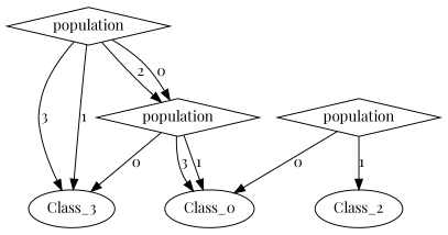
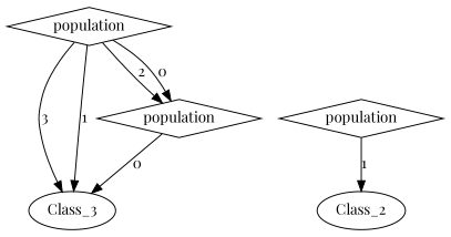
  digraph {
    fontname="Playfair Display"
    node [fontname="Playfair Display"]
    edge [fontname="Playfair Display"]
-   n1 [label=Class_0]
    n2 [label=Class_3]
    n3 [label=Class_2]
    n4 [label=population shape=diamond]
    n5 [label=population shape=diamond]
    n6 [label=population shape=diamond]
-   n4 -> n1 [label=3]
-   n4 -> n1 [label=1]
    n4 -> n2 [label=0]
    n5 -> n2 [label=3]
    n5 -> n2 [label=1]
    n5 -> n4 [label=2]
    n5 -> n4 [label=0]
-   n6 -> n1 [label=0]
    n6 -> n3 [label=1]
  }
